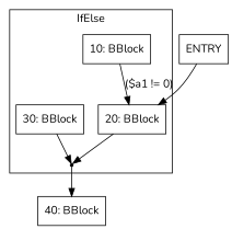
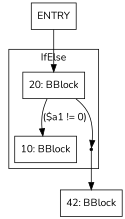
  digraph {
    fontname=Nunito
    node [fontname=Nunito shape=box]
    edge [fontname=Nunito]
    n1 [label="10: BBlock"]
    n2 [label="20: BBlock"]
-   n3 [label="30: BBlock"]
    landing_0_10 [shape=point]
-   n5 [label="40: BBlock"]
+   n5 [label="42: BBlock"]
    ENTRY
    subgraph cluster_1 {
      label=IfElse
      n1
      n2
-     n3
      landing_0_10
    }
-   n1 -> n2 [label="($a1 != 0)"]
+   n2 -> n1 [label="($a1 != 0)"]
    n2 -> landing_0_10
-   n3 -> landing_0_10
    landing_0_10 -> n5
    ENTRY -> n2
  }
